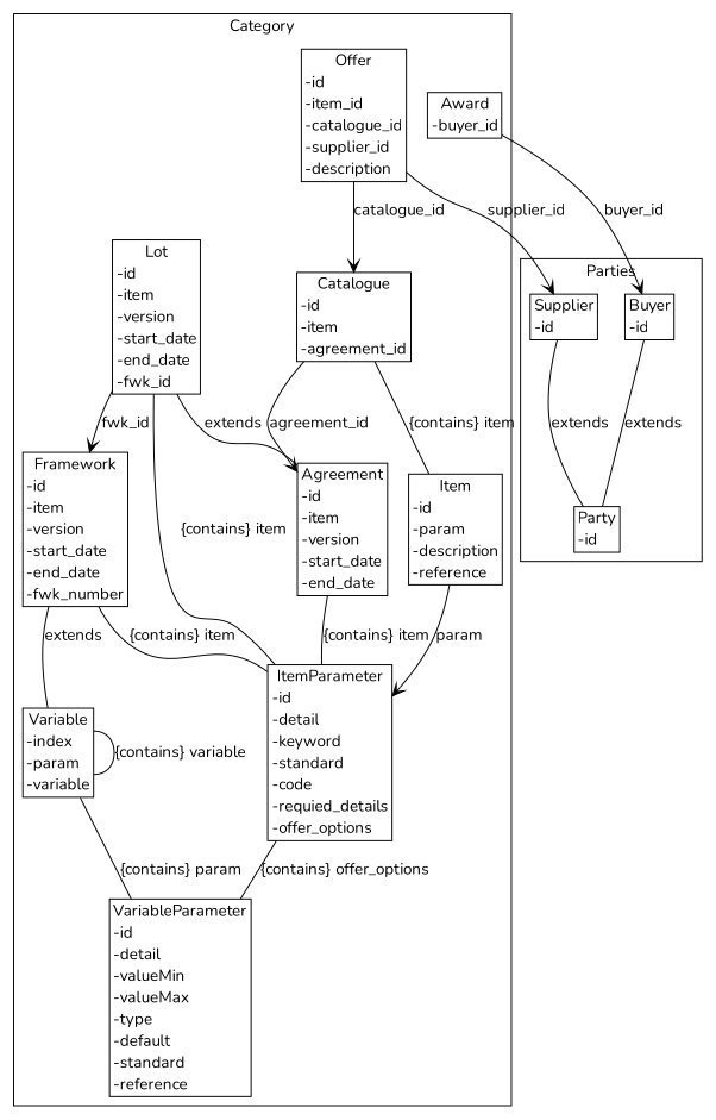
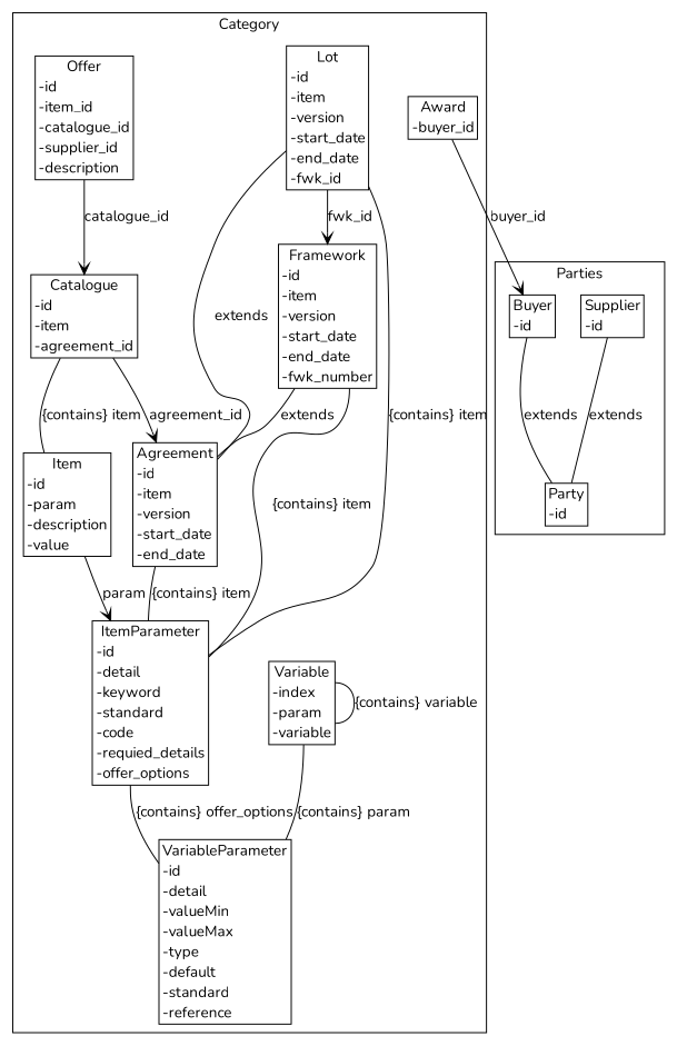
  strict digraph {
    fontname=Nunito
    node [fontname=Nunito margin=0 shape=plaintext]
    edge [arrowhead=none arrowtail=diamond fontname=Nunito]
    n1 [label=<<table BORDER="1" CELLBORDER="0" CELLSPACING="0"><TH><TD>VariableParameter</TD></TH><TR><TD ALIGN="LEFT">-id</TD></TR><TR><TD ALIGN="LEFT">-detail</TD></TR><TR><TD ALIGN="LEFT">-valueMin</TD></TR><TR><TD ALIGN="LEFT">-valueMax</TD></TR><TR><TD ALIGN="LEFT">-type</TD></TR><TR><TD ALIGN="LEFT">-default</TD></TR><TR><TD ALIGN="LEFT">-standard</TD></TR><TR><TD ALIGN="LEFT">-reference</TD></TR></table>>]
    n2 [label=<<table BORDER="1" CELLBORDER="0" CELLSPACING="0"><TH><TD>ItemParameter</TD></TH><TR><TD ALIGN="LEFT">-id</TD></TR><TR><TD ALIGN="LEFT">-detail</TD></TR><TR><TD ALIGN="LEFT">-keyword</TD></TR><TR><TD ALIGN="LEFT">-standard</TD></TR><TR><TD ALIGN="LEFT">-code</TD></TR><TR><TD ALIGN="LEFT">-requied_details</TD></TR><TR><TD ALIGN="LEFT">-offer_options</TD></TR></table>>]
    n3 [label=<<table BORDER="1" CELLBORDER="0" CELLSPACING="0"><TH><TD>Agreement</TD></TH><TR><TD ALIGN="LEFT">-id</TD></TR><TR><TD ALIGN="LEFT">-item</TD></TR><TR><TD ALIGN="LEFT">-version</TD></TR><TR><TD ALIGN="LEFT">-start_date</TD></TR><TR><TD ALIGN="LEFT">-end_date</TD></TR></table>>]
    n4 [label=<<table BORDER="1" CELLBORDER="0" CELLSPACING="0"><TH><TD>Framework</TD></TH><TR><TD ALIGN="LEFT">-id</TD></TR><TR><TD ALIGN="LEFT">-item</TD></TR><TR><TD ALIGN="LEFT">-version</TD></TR><TR><TD ALIGN="LEFT">-start_date</TD></TR><TR><TD ALIGN="LEFT">-end_date</TD></TR><TR><TD ALIGN="LEFT">-fwk_number</TD></TR></table>>]
    n5 [label=<<table BORDER="1" CELLBORDER="0" CELLSPACING="0"><TH><TD>Lot</TD></TH><TR><TD ALIGN="LEFT">-id</TD></TR><TR><TD ALIGN="LEFT">-item</TD></TR><TR><TD ALIGN="LEFT">-version</TD></TR><TR><TD ALIGN="LEFT">-start_date</TD></TR><TR><TD ALIGN="LEFT">-end_date</TD></TR><TR><TD ALIGN="LEFT">-fwk_id</TD></TR></table>>]
    n6 [label=<<table BORDER="1" CELLBORDER="0" CELLSPACING="0"><TH><TD>Variable</TD></TH><TR><TD ALIGN="LEFT">-index</TD></TR><TR><TD ALIGN="LEFT">-param</TD></TR><TR><TD ALIGN="LEFT">-variable</TD></TR></table>>]
-   n7 [label=<<table BORDER="1" CELLBORDER="0" CELLSPACING="0"><TH><TD>Item</TD></TH><TR><TD ALIGN="LEFT">-id</TD></TR><TR><TD ALIGN="LEFT">-param</TD></TR><TR><TD ALIGN="LEFT">-description</TD></TR><TR><TD ALIGN="LEFT">-reference</TD></TR></table>>]
+   n7 [label=<<table BORDER="1" CELLBORDER="0" CELLSPACING="0"><TH><TD>Item</TD></TH><TR><TD ALIGN="LEFT">-id</TD></TR><TR><TD ALIGN="LEFT">-param</TD></TR><TR><TD ALIGN="LEFT">-description</TD></TR><TR><TD ALIGN="LEFT">-value</TD></TR></table>>]
    n8 [label=<<table BORDER="1" CELLBORDER="0" CELLSPACING="0"><TH><TD>Catalogue</TD></TH><TR><TD ALIGN="LEFT">-id</TD></TR><TR><TD ALIGN="LEFT">-item</TD></TR><TR><TD ALIGN="LEFT">-agreement_id</TD></TR></table>>]
    n9 [label=<<table BORDER="1" CELLBORDER="0" CELLSPACING="0"><TH><TD>Offer</TD></TH><TR><TD ALIGN="LEFT">-id</TD></TR><TR><TD ALIGN="LEFT">-item_id</TD></TR><TR><TD ALIGN="LEFT">-catalogue_id</TD></TR><TR><TD ALIGN="LEFT">-supplier_id</TD></TR><TR><TD ALIGN="LEFT">-description</TD></TR></table>>]
    n10 [label=<<table BORDER="1" CELLBORDER="0" CELLSPACING="0"><TH><TD>Award</TD></TH><TR><TD ALIGN="LEFT">-buyer_id</TD></TR></table>>]
    n11 [label=<<table BORDER="1" CELLBORDER="0" CELLSPACING="0"><TH><TD>Party</TD></TH><TR><TD ALIGN="LEFT">-id</TD></TR></table>>]
    n12 [label=<<table BORDER="1" CELLBORDER="0" CELLSPACING="0"><TH><TD>Supplier</TD></TH><TR><TD ALIGN="LEFT">-id</TD></TR></table>>]
    n13 [label=<<table BORDER="1" CELLBORDER="0" CELLSPACING="0"><TH><TD>Buyer</TD></TH><TR><TD ALIGN="LEFT">-id</TD></TR></table>>]
    subgraph cluster_1 {
      label=Category
      n1
      n2
      n3
      n4
      n5
      n6
      n7
      n8
      n9
      n10
    }
    subgraph cluster_2 {
      label=Parties
      n11
      n12
      n13
    }
    n2 -> n1 [label="{contains} offer_options"]
    n3 -> n2 [label="{contains} item"]
    n4 -> n2 [label="{contains} item"]
-   n4 -> n6 [arrowtail=normal label=extends]
+   n4 -> n3 [arrowtail=normal label=extends]
    n5 -> n2 [label="{contains} item"]
    n5 -> n3 [arrowtail=normal label=extends]
    n5 -> n4 [arrowhead=open arrowtail=none label=fwk_id]
    n6 -> n1 [label="{contains} param"]
    n6 -> n6 [label="{contains} variable"]
    n7 -> n2 [arrowhead=open arrowtail=none label=param]
    n8 -> n3 [arrowhead=open arrowtail=none label=agreement_id]
    n8 -> n7 [label="{contains} item"]
    n9 -> n8 [arrowhead=open arrowtail=none label=catalogue_id]
-   n9 -> n12 [arrowhead=open arrowtail=none label=supplier_id]
    n10 -> n13 [arrowhead=open arrowtail=none label=buyer_id]
    n12 -> n11 [arrowtail=normal label=extends]
    n13 -> n11 [arrowtail=normal label=extends]
  }
